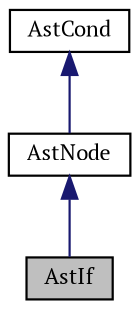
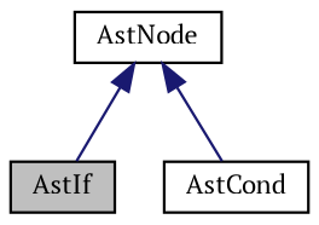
  digraph {
    fontname="PT Serif"
    node [color=black fillcolor=white fontname="PT Serif" fontsize=10 shape=record style=filled]
    edge [color=midnightblue dir=back fontname="PT Serif" fontsize=10 labelfontname=Helvetica labelfontsize=10 style=solid]
    n1 [fillcolor=grey75 fontcolor=black height=0.2 label=AstIf width=0.4]
    n2 [height=0.2 label=AstCond width=0.4]
    n3 [height=0.2 label=AstNode width=0.4]
    n3 -> n1
-   n2 -> n3
+   n3 -> n2
  }
